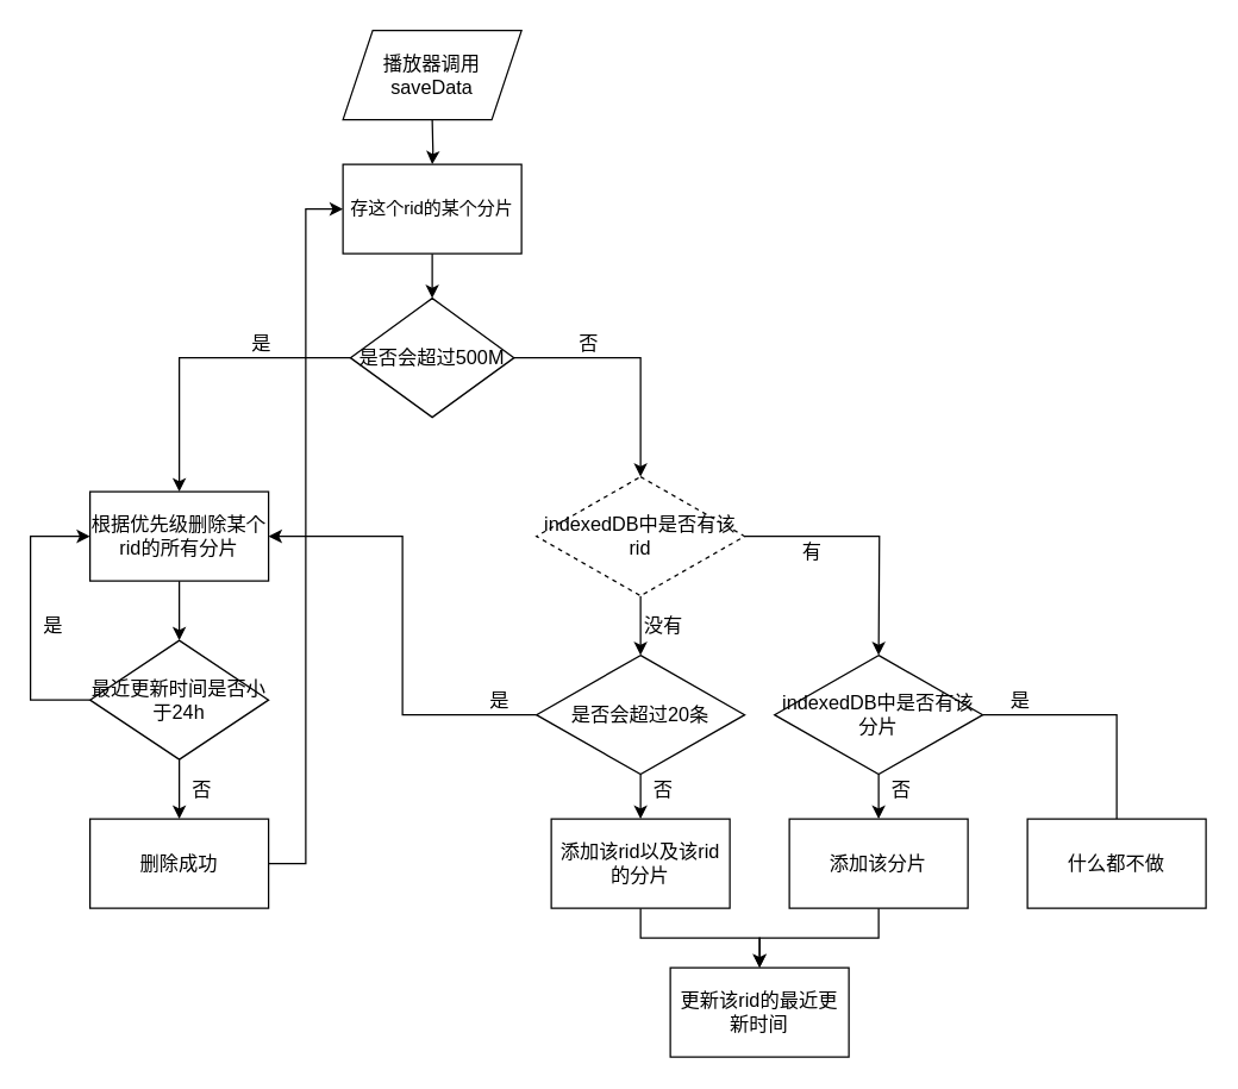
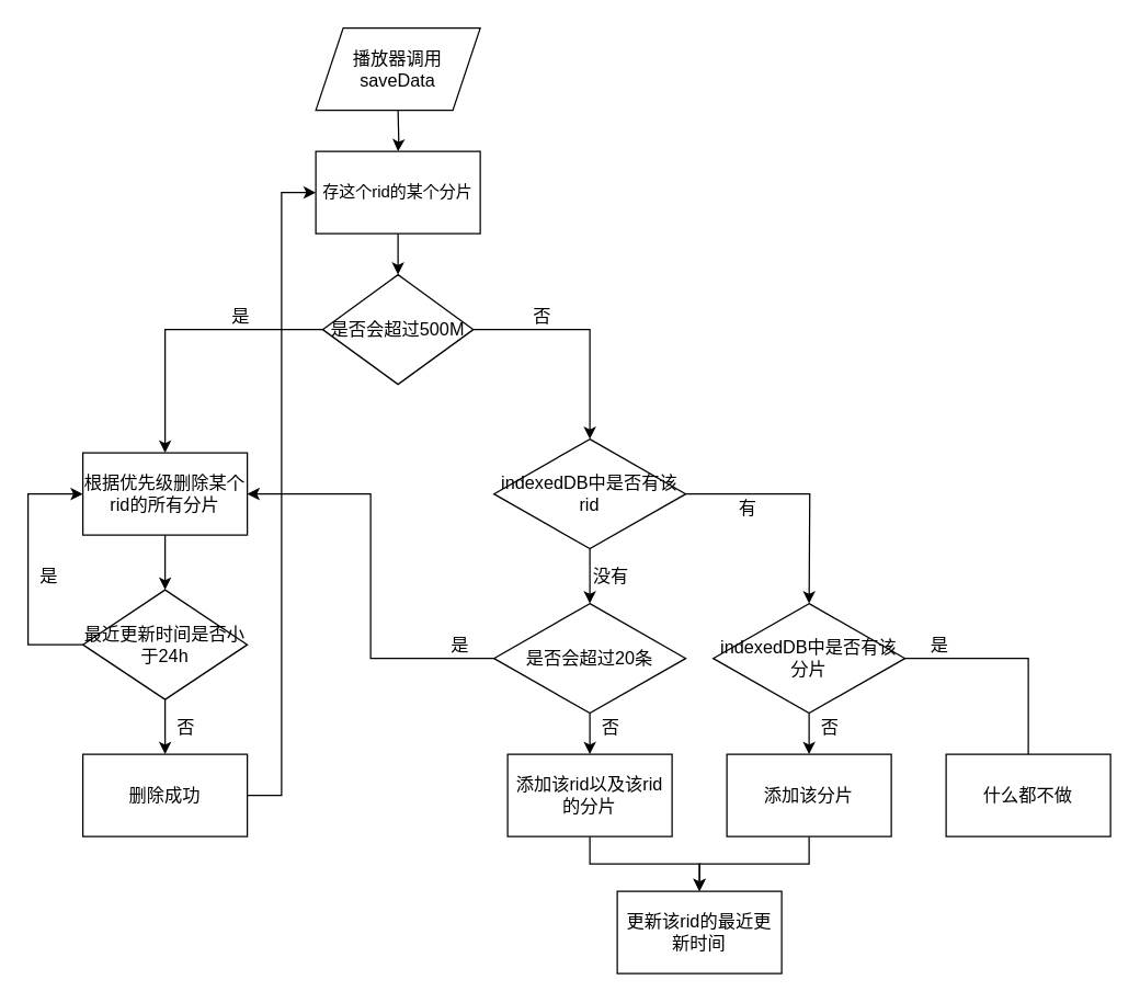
  <mxCell id="0" />
  <mxCell id="1" parent="0" />
  <mxCell id="2" value="" style="edgeStyle=orthogonalEdgeStyle;rounded=0;orthogonalLoop=1;jettySize=auto;html=1;" edge="1" parent="1" target="4"><mxGeometry relative="1" as="geometry"><mxPoint x="290" y="80" as="sourcePoint" /></mxGeometry></mxCell>
  <mxCell id="3" style="edgeStyle=orthogonalEdgeStyle;rounded=0;orthogonalLoop=1;jettySize=auto;html=1;exitX=0.5;exitY=1;exitDx=0;exitDy=0;entryX=0.5;entryY=0;entryDx=0;entryDy=0;fontSize=13;" edge="1" parent="1" source="4" target="8"><mxGeometry relative="1" as="geometry" /></mxCell>
  <mxCell id="4" value="存这个rid的某个分片" style="whiteSpace=wrap;html=1;rounded=0;" vertex="1" parent="1"><mxGeometry x="230" y="110" width="120" height="60" as="geometry" /></mxCell>
  <mxCell id="5" value="&lt;font style=&quot;font-size: 13px&quot;&gt;播放器调用saveData&lt;/font&gt;" style="shape=parallelogram;perimeter=parallelogramPerimeter;whiteSpace=wrap;html=1;fixedSize=1;rounded=0;fontSize=5;" vertex="1" parent="1"><mxGeometry x="230" y="20" width="120" height="60" as="geometry" /></mxCell>
  <mxCell id="6" style="edgeStyle=orthogonalEdgeStyle;rounded=0;orthogonalLoop=1;jettySize=auto;html=1;exitX=0;exitY=0.5;exitDx=0;exitDy=0;fontSize=13;" edge="1" parent="1" source="8" target="10"><mxGeometry relative="1" as="geometry" /></mxCell>
  <mxCell id="7" style="edgeStyle=orthogonalEdgeStyle;rounded=0;orthogonalLoop=1;jettySize=auto;html=1;entryX=0.5;entryY=0;entryDx=0;entryDy=0;fontSize=13;" edge="1" parent="1" source="8" target="21"><mxGeometry relative="1" as="geometry" /></mxCell>
  <mxCell id="8" value="是否会超过500M" style="rhombus;whiteSpace=wrap;html=1;rounded=0;fontSize=13;" vertex="1" parent="1"><mxGeometry x="235" y="200" width="110" height="80" as="geometry" /></mxCell>
  <mxCell id="9" style="edgeStyle=orthogonalEdgeStyle;rounded=0;orthogonalLoop=1;jettySize=auto;html=1;exitX=0.5;exitY=1;exitDx=0;exitDy=0;fontSize=13;" edge="1" parent="1" source="10" target="14"><mxGeometry relative="1" as="geometry" /></mxCell>
  <mxCell id="10" value="根据优先级删除某个rid的所有分片" style="rounded=0;whiteSpace=wrap;html=1;fontSize=13;" vertex="1" parent="1"><mxGeometry x="60" y="330" width="120" height="60" as="geometry" /></mxCell>
  <mxCell id="11" value="是" style="text;html=1;align=center;verticalAlign=middle;resizable=0;points=[];autosize=1;strokeColor=none;fillColor=none;fontSize=13;" vertex="1" parent="1"><mxGeometry x="160" y="220" width="30" height="20" as="geometry" /></mxCell>
  <mxCell id="12" style="edgeStyle=orthogonalEdgeStyle;rounded=0;orthogonalLoop=1;jettySize=auto;html=1;exitX=0;exitY=0.5;exitDx=0;exitDy=0;entryX=0;entryY=0.5;entryDx=0;entryDy=0;fontSize=13;" edge="1" parent="1" source="14" target="10"><mxGeometry relative="1" as="geometry"><Array as="points"><mxPoint x="20" y="470" /><mxPoint x="20" y="360" /></Array></mxGeometry></mxCell>
  <mxCell id="13" style="edgeStyle=orthogonalEdgeStyle;rounded=0;orthogonalLoop=1;jettySize=auto;html=1;exitX=0.5;exitY=1;exitDx=0;exitDy=0;entryX=0.5;entryY=0;entryDx=0;entryDy=0;fontSize=13;" edge="1" parent="1" source="14" target="17"><mxGeometry relative="1" as="geometry" /></mxCell>
  <mxCell id="14" value="最近更新时间是否小于24h" style="rhombus;whiteSpace=wrap;html=1;rounded=0;fontSize=13;" vertex="1" parent="1"><mxGeometry x="60" y="430" width="120" height="80" as="geometry" /></mxCell>
  <mxCell id="15" value="是" style="text;html=1;align=center;verticalAlign=middle;resizable=0;points=[];autosize=1;strokeColor=none;fillColor=none;fontSize=13;" vertex="1" parent="1"><mxGeometry x="20" y="410" width="30" height="20" as="geometry" /></mxCell>
  <mxCell id="16" style="edgeStyle=orthogonalEdgeStyle;rounded=0;orthogonalLoop=1;jettySize=auto;html=1;entryX=0;entryY=0.5;entryDx=0;entryDy=0;fontSize=13;" edge="1" parent="1" source="17" target="4"><mxGeometry relative="1" as="geometry" /></mxCell>
  <mxCell id="17" value="删除成功" style="whiteSpace=wrap;html=1;rounded=0;fontSize=13;" vertex="1" parent="1"><mxGeometry x="60" y="550" width="120" height="60" as="geometry" /></mxCell>
  <mxCell id="18" value="否" style="text;html=1;align=center;verticalAlign=middle;resizable=0;points=[];autosize=1;strokeColor=none;fillColor=none;fontSize=13;" vertex="1" parent="1"><mxGeometry x="120" y="520" width="30" height="20" as="geometry" /></mxCell>
  <mxCell id="19" style="edgeStyle=orthogonalEdgeStyle;rounded=0;orthogonalLoop=1;jettySize=auto;html=1;entryX=0.5;entryY=0;entryDx=0;entryDy=0;fontSize=13;" edge="1" parent="1" source="21"><mxGeometry relative="1" as="geometry"><mxPoint x="430" y="440" as="targetPoint" /></mxGeometry></mxCell>
  <mxCell id="20" style="edgeStyle=orthogonalEdgeStyle;rounded=0;orthogonalLoop=1;jettySize=auto;html=1;entryX=0.5;entryY=0;entryDx=0;entryDy=0;fontSize=13;" edge="1" parent="1" source="21"><mxGeometry relative="1" as="geometry"><mxPoint x="590" y="440" as="targetPoint" /></mxGeometry></mxCell>
- <mxCell id="21" value="&lt;span&gt;indexedDB中是否有该rid&lt;/span&gt;" style="rhombus;whiteSpace=wrap;html=1;rounded=0;fontSize=13;dashed=1;" vertex="1" parent="1"><mxGeometry x="360" y="320" width="140" height="80" as="geometry" /></mxCell>
+ <mxCell id="21" value="&lt;span&gt;indexedDB中是否有该rid&lt;/span&gt;" style="rhombus;whiteSpace=wrap;html=1;rounded=0;fontSize=13;" vertex="1" parent="1"><mxGeometry x="360" y="320" width="140" height="80" as="geometry" /></mxCell>
  <mxCell id="22" value="否" style="text;html=1;align=center;verticalAlign=middle;resizable=0;points=[];autosize=1;strokeColor=none;fillColor=none;fontSize=13;" vertex="1" parent="1"><mxGeometry x="380" y="220" width="30" height="20" as="geometry" /></mxCell>
  <mxCell id="23" value="没有" style="text;html=1;align=center;verticalAlign=middle;resizable=0;points=[];autosize=1;strokeColor=none;fillColor=none;fontSize=13;" vertex="1" parent="1"><mxGeometry x="425" y="410" width="40" height="20" as="geometry" /></mxCell>
  <mxCell id="24" value="有" style="text;html=1;align=center;verticalAlign=middle;resizable=0;points=[];autosize=1;strokeColor=none;fillColor=none;fontSize=13;" vertex="1" parent="1"><mxGeometry x="530" y="360" width="30" height="20" as="geometry" /></mxCell>
  <mxCell id="25" style="edgeStyle=orthogonalEdgeStyle;rounded=0;orthogonalLoop=1;jettySize=auto;html=1;entryX=0.5;entryY=0;entryDx=0;entryDy=0;fontSize=13;" edge="1" parent="1" source="27" target="29"><mxGeometry relative="1" as="geometry" /></mxCell>
  <mxCell id="26" style="edgeStyle=orthogonalEdgeStyle;rounded=0;orthogonalLoop=1;jettySize=auto;html=1;entryX=1;entryY=0.5;entryDx=0;entryDy=0;fontSize=13;" edge="1" parent="1" source="27" target="10"><mxGeometry relative="1" as="geometry" /></mxCell>
  <mxCell id="27" value="是否会超过20条" style="rhombus;whiteSpace=wrap;html=1;rounded=0;fontSize=13;" vertex="1" parent="1"><mxGeometry x="360" y="440" width="140" height="80" as="geometry" /></mxCell>
  <mxCell id="28" style="edgeStyle=orthogonalEdgeStyle;rounded=0;orthogonalLoop=1;jettySize=auto;html=1;entryX=0.5;entryY=0;entryDx=0;entryDy=0;fontSize=13;" edge="1" parent="1" source="29" target="40"><mxGeometry relative="1" as="geometry" /></mxCell>
  <mxCell id="29" value="添加该rid以及该rid的分片" style="whiteSpace=wrap;html=1;rounded=0;fontSize=13;" vertex="1" parent="1"><mxGeometry x="370" y="550" width="120" height="60" as="geometry" /></mxCell>
  <mxCell id="30" value="否" style="text;html=1;align=center;verticalAlign=middle;resizable=0;points=[];autosize=1;strokeColor=none;fillColor=none;fontSize=13;" vertex="1" parent="1"><mxGeometry x="430" y="520" width="30" height="20" as="geometry" /></mxCell>
  <mxCell id="31" style="edgeStyle=orthogonalEdgeStyle;rounded=0;orthogonalLoop=1;jettySize=auto;html=1;entryX=0.5;entryY=0;entryDx=0;entryDy=0;fontSize=13;" edge="1" parent="1" source="33" target="35"><mxGeometry relative="1" as="geometry" /></mxCell>
  <mxCell id="32" style="edgeStyle=orthogonalEdgeStyle;rounded=0;orthogonalLoop=1;jettySize=auto;html=1;entryX=0.5;entryY=0;entryDx=0;entryDy=0;fontSize=13;endArrow=none;" edge="1" parent="1" source="33" target="37"><mxGeometry relative="1" as="geometry" /></mxCell>
  <mxCell id="33" value="&lt;span&gt;indexedDB中是否有该分片&lt;/span&gt;" style="rhombus;whiteSpace=wrap;html=1;rounded=0;fontSize=13;" vertex="1" parent="1"><mxGeometry x="520" y="440" width="140" height="80" as="geometry" /></mxCell>
  <mxCell id="34" style="edgeStyle=orthogonalEdgeStyle;rounded=0;orthogonalLoop=1;jettySize=auto;html=1;entryX=0.5;entryY=0;entryDx=0;entryDy=0;fontSize=13;" edge="1" parent="1" source="35" target="40"><mxGeometry relative="1" as="geometry" /></mxCell>
  <mxCell id="35" value="添加该分片" style="whiteSpace=wrap;html=1;rounded=0;fontSize=13;" vertex="1" parent="1"><mxGeometry x="530" y="550" width="120" height="60" as="geometry" /></mxCell>
  <mxCell id="36" value="否" style="text;html=1;align=center;verticalAlign=middle;resizable=0;points=[];autosize=1;strokeColor=none;fillColor=none;fontSize=13;" vertex="1" parent="1"><mxGeometry x="590" y="520" width="30" height="20" as="geometry" /></mxCell>
  <mxCell id="37" value="什么都不做" style="whiteSpace=wrap;html=1;rounded=0;fontSize=13;" vertex="1" parent="1"><mxGeometry x="690" y="550" width="120" height="60" as="geometry" /></mxCell>
  <mxCell id="38" value="是" style="text;html=1;align=center;verticalAlign=middle;resizable=0;points=[];autosize=1;strokeColor=none;fillColor=none;fontSize=13;" vertex="1" parent="1"><mxGeometry x="670" y="460" width="30" height="20" as="geometry" /></mxCell>
  <mxCell id="39" value="是" style="text;html=1;align=center;verticalAlign=middle;resizable=0;points=[];autosize=1;strokeColor=none;fillColor=none;fontSize=13;" vertex="1" parent="1"><mxGeometry x="320" y="460" width="30" height="20" as="geometry" /></mxCell>
  <mxCell id="40" value="更新该rid的最近更新时间" style="whiteSpace=wrap;html=1;rounded=0;fontSize=13;" vertex="1" parent="1"><mxGeometry x="450" y="650" width="120" height="60" as="geometry" /></mxCell>
